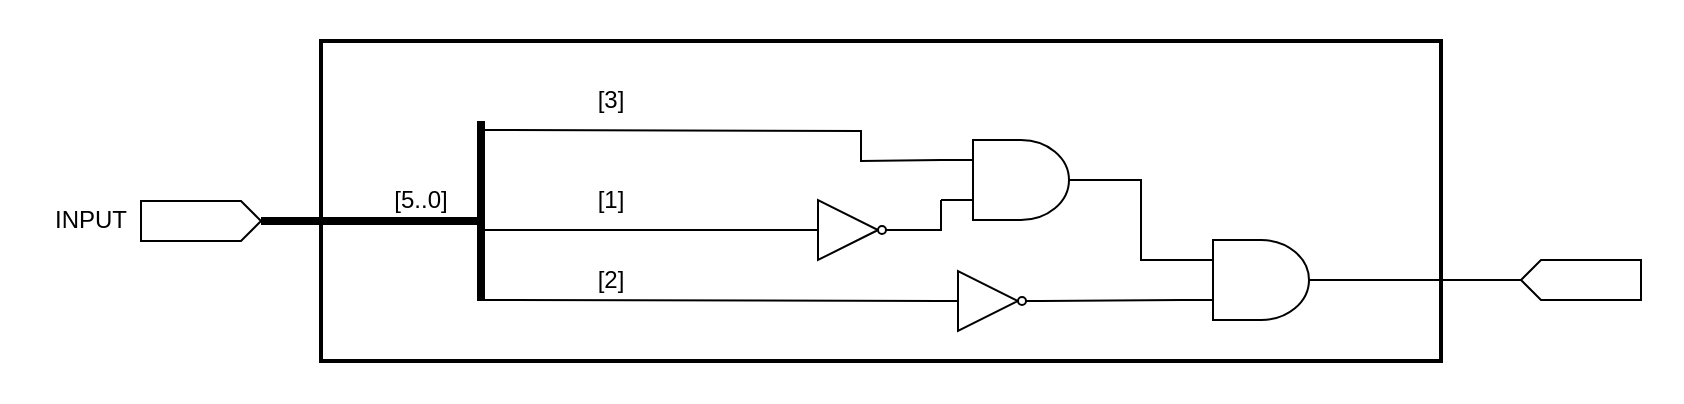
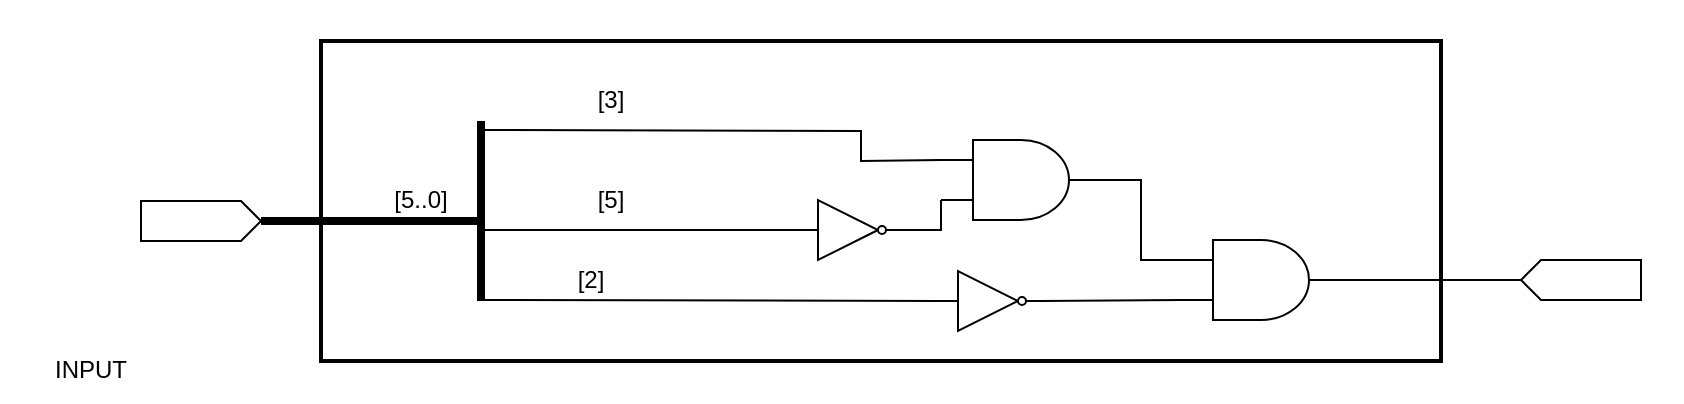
  <mxCell id="0" />
  <mxCell id="1" parent="0" />
  <mxCell id="2" value="" style="rounded=0;whiteSpace=wrap;html=1;fillColor=none;strokeWidth=2;" parent="1" vertex="1"><mxGeometry x="160" y="20" width="560" height="160" as="geometry" /></mxCell>
  <mxCell id="3" value="" style="shape=mxgraph.arrows2.arrow;verticalLabelPosition=bottom;shadow=0;dashed=0;align=center;html=1;verticalAlign=top;strokeWidth=1;dy=0;dx=10;notch=0;" parent="1" vertex="1"><mxGeometry x="70" y="100" width="60" height="20" as="geometry" /></mxCell>
  <mxCell id="4" value="" style="endArrow=none;html=1;strokeWidth=4;exitX=1;exitY=0.5;exitDx=0;exitDy=0;exitPerimeter=0;" parent="1" source="3" edge="1"><mxGeometry width="50" height="50" relative="1" as="geometry"><mxPoint x="100" y="150" as="sourcePoint" /><mxPoint x="240" y="110" as="targetPoint" /></mxGeometry></mxCell>
  <mxCell id="5" value="" style="endArrow=none;html=1;strokeWidth=4;" parent="1" edge="1"><mxGeometry width="50" height="50" relative="1" as="geometry"><mxPoint x="240" y="150" as="sourcePoint" /><mxPoint x="240" y="60" as="targetPoint" /></mxGeometry></mxCell>
  <mxCell id="6" value="" style="endArrow=none;html=1;strokeWidth=1;entryX=0;entryY=0.25;entryDx=0;entryDy=0;entryPerimeter=0;rounded=0;" parent="1" target="9" edge="1"><mxGeometry width="50" height="50" relative="1" as="geometry"><mxPoint x="240" y="64.5" as="sourcePoint" /><mxPoint x="450" y="65" as="targetPoint" /><Array as="points"><mxPoint x="430" y="65" /><mxPoint x="430" y="80" /></Array></mxGeometry></mxCell>
  <mxCell id="7" value="" style="verticalLabelPosition=bottom;shadow=0;dashed=0;align=center;html=1;verticalAlign=top;shape=mxgraph.electrical.logic_gates.inverter_2" parent="1" vertex="1"><mxGeometry x="400" y="99.5" width="50" height="30" as="geometry" /></mxCell>
  <mxCell id="8" value="" style="endArrow=none;html=1;strokeWidth=1;entryX=0;entryY=0.5;entryDx=0;entryDy=0;entryPerimeter=0;" parent="1" target="7" edge="1"><mxGeometry width="50" height="50" relative="1" as="geometry"><mxPoint x="240" y="114.5" as="sourcePoint" /><mxPoint x="360" y="99.5" as="targetPoint" /></mxGeometry></mxCell>
  <mxCell id="9" value="" style="verticalLabelPosition=bottom;shadow=0;dashed=0;align=center;html=1;verticalAlign=top;shape=mxgraph.electrical.logic_gates.logic_gate;operation=and;" parent="1" vertex="1"><mxGeometry x="470" y="69.5" width="80" height="40" as="geometry" /></mxCell>
  <mxCell id="10" value="" style="endArrow=none;html=1;strokeWidth=1;entryX=0;entryY=0.75;entryDx=0;entryDy=0;entryPerimeter=0;exitX=1;exitY=0.5;exitDx=0;exitDy=0;exitPerimeter=0;arcSize=0;" parent="1" source="7" target="9" edge="1"><mxGeometry width="50" height="50" relative="1" as="geometry"><mxPoint x="420" y="129.5" as="sourcePoint" /><mxPoint x="470" y="79.5" as="targetPoint" /><Array as="points"><mxPoint x="470" y="114.5" /><mxPoint x="470" y="99.5" /></Array></mxGeometry></mxCell>
  <mxCell id="11" value="" style="verticalLabelPosition=bottom;shadow=0;dashed=0;align=center;html=1;verticalAlign=top;shape=mxgraph.electrical.logic_gates.logic_gate;operation=and;" parent="1" vertex="1"><mxGeometry x="590" y="119.5" width="80" height="40" as="geometry" /></mxCell>
  <mxCell id="12" value="" style="endArrow=none;html=1;strokeWidth=1;entryX=1;entryY=0.5;entryDx=0;entryDy=0;entryPerimeter=0;exitX=0;exitY=0.25;exitDx=0;exitDy=0;exitPerimeter=0;arcSize=0;" parent="1" target="9" edge="1"><mxGeometry width="50" height="50" relative="1" as="geometry"><mxPoint x="590" y="129.5" as="sourcePoint" /><mxPoint x="520" y="119.5" as="targetPoint" /><Array as="points"><mxPoint x="570" y="129.5" /><mxPoint x="570" y="89.5" /></Array></mxGeometry></mxCell>
  <mxCell id="13" value="" style="endArrow=none;html=1;strokeWidth=1;entryX=0;entryY=0.75;entryDx=0;entryDy=0;entryPerimeter=0;startArrow=none;exitX=1;exitY=0.5;exitDx=0;exitDy=0;exitPerimeter=0;" parent="1" edge="1" source="21"><mxGeometry width="50" height="50" relative="1" as="geometry"><mxPoint x="240" y="149.5" as="sourcePoint" /><mxPoint x="590" y="149.5" as="targetPoint" /></mxGeometry></mxCell>
  <mxCell id="14" value="" style="shape=mxgraph.arrows2.arrow;verticalLabelPosition=bottom;shadow=0;dashed=0;align=center;html=1;verticalAlign=top;strokeWidth=1;dy=0;dx=10;notch=0;flipH=1;" parent="1" vertex="1"><mxGeometry x="760" y="129.5" width="60" height="20" as="geometry" /></mxCell>
  <mxCell id="15" value="" style="endArrow=none;html=1;strokeWidth=1;exitX=1;exitY=0.5;exitDx=0;exitDy=0;exitPerimeter=0;entryX=1;entryY=0.5;entryDx=0;entryDy=0;entryPerimeter=0;" parent="1" target="14" edge="1"><mxGeometry width="50" height="50" relative="1" as="geometry"><mxPoint x="670" y="139.5" as="sourcePoint" /><mxPoint x="730" y="119.5" as="targetPoint" /></mxGeometry></mxCell>
- <mxCell id="16" value="INPUT" style="text;html=1;align=center;verticalAlign=middle;resizable=0;points=[];autosize=1;strokeColor=none;" parent="1" vertex="1"><mxGeometry x="20" y="100" width="50" height="20" as="geometry" /></mxCell>
+ <mxCell id="16" value="INPUT" style="text;html=1;align=center;verticalAlign=middle;resizable=0;points=[];autosize=1;strokeColor=none;" parent="1" vertex="1"><mxGeometry x="20" y="175" width="50" height="20" as="geometry" /></mxCell>
  <mxCell id="17" value="[5..0]" style="text;html=1;align=center;verticalAlign=middle;resizable=0;points=[];autosize=1;strokeColor=none;" parent="1" vertex="1"><mxGeometry x="190" y="89.5" width="40" height="20" as="geometry" /></mxCell>
  <mxCell id="18" value="[3]" style="text;html=1;align=center;verticalAlign=middle;resizable=0;points=[];autosize=1;strokeColor=none;" parent="1" vertex="1"><mxGeometry x="290" y="40" width="30" height="20" as="geometry" /></mxCell>
- <mxCell id="19" value="[1]" style="text;html=1;align=center;verticalAlign=middle;resizable=0;points=[];autosize=1;strokeColor=none;" parent="1" vertex="1"><mxGeometry x="290" y="89.5" width="30" height="20" as="geometry" /></mxCell>
- <mxCell id="20" value="[2]" style="text;html=1;align=center;verticalAlign=middle;resizable=0;points=[];autosize=1;strokeColor=none;" parent="1" vertex="1"><mxGeometry x="290" y="129.5" width="30" height="20" as="geometry" /></mxCell>
+ <mxCell id="19" value="[5]" style="text;html=1;align=center;verticalAlign=middle;resizable=0;points=[];autosize=1;strokeColor=none;" parent="1" vertex="1"><mxGeometry x="290" y="89.5" width="30" height="20" as="geometry" /></mxCell>
+ <mxCell id="20" value="[2]" style="text;html=1;align=center;verticalAlign=middle;resizable=0;points=[];autosize=1;strokeColor=none;" parent="1" vertex="1"><mxGeometry x="280" y="129.5" width="30" height="20" as="geometry" /></mxCell>
  <mxCell id="21" value="" style="verticalLabelPosition=bottom;shadow=0;dashed=0;align=center;html=1;verticalAlign=top;shape=mxgraph.electrical.logic_gates.inverter_2" vertex="1" parent="1"><mxGeometry x="470" y="135" width="50" height="30" as="geometry" /></mxCell>
  <mxCell id="22" value="" style="endArrow=none;html=1;strokeWidth=1;entryX=0;entryY=0.5;entryDx=0;entryDy=0;entryPerimeter=0;" edge="1" parent="1" target="21"><mxGeometry width="50" height="50" relative="1" as="geometry"><mxPoint x="240" y="149.5" as="sourcePoint" /><mxPoint x="590" y="149.5" as="targetPoint" /></mxGeometry></mxCell>
